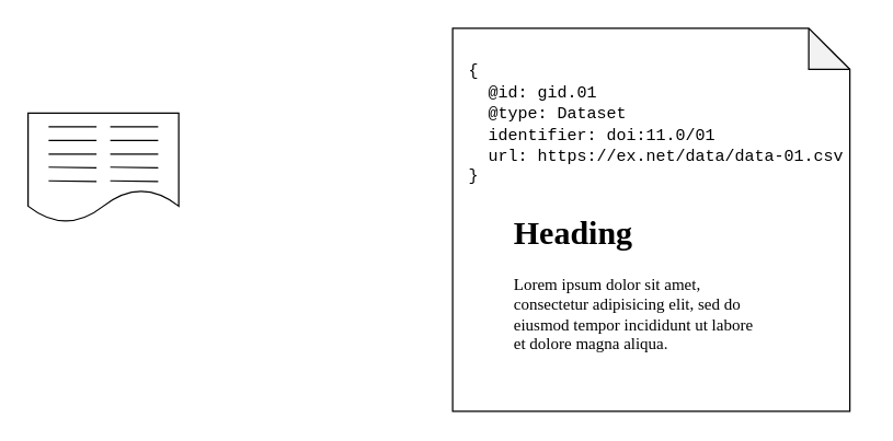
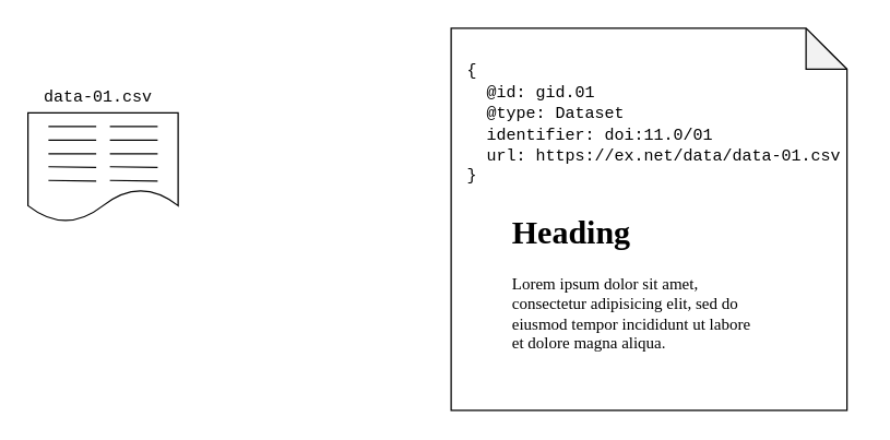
  <mxCell id="0" />
  <mxCell id="1" parent="0" />
  <mxCell id="2" value="" style="group" vertex="1" connectable="0" parent="1"><mxGeometry x="20" y="60" width="110" height="102" as="geometry" /></mxCell>
  <mxCell id="3" value="" style="group" vertex="1" connectable="0" parent="2"><mxGeometry y="22" width="110" height="80" as="geometry" /></mxCell>
  <mxCell id="4" value="" style="shape=document;whiteSpace=wrap;html=1;boundedLbl=1;container=0;" vertex="1" parent="3"><mxGeometry width="110" height="80" as="geometry" /></mxCell>
  <mxCell id="5" value="" style="group" vertex="1" connectable="0" parent="3"><mxGeometry x="15" y="10" width="35" height="40" as="geometry" /></mxCell>
  <mxCell id="6" value="" style="endArrow=none;html=1;" edge="1" parent="5"><mxGeometry x="-15" y="-10" width="50" height="50" as="geometry"><mxPoint y="10" as="sourcePoint" /><mxPoint x="35" y="10" as="targetPoint" /></mxGeometry></mxCell>
  <mxCell id="7" value="" style="endArrow=none;html=1;" edge="1" parent="5"><mxGeometry x="-15" y="-10" width="50" height="50" as="geometry"><mxPoint y="20" as="sourcePoint" /><mxPoint x="35" y="20" as="targetPoint" /></mxGeometry></mxCell>
  <mxCell id="8" value="" style="endArrow=none;html=1;" edge="1" parent="5"><mxGeometry x="-15" y="-10" width="50" height="50" as="geometry"><mxPoint y="29.5" as="sourcePoint" /><mxPoint x="35" y="30" as="targetPoint" /></mxGeometry></mxCell>
  <mxCell id="9" value="" style="endArrow=none;html=1;" edge="1" parent="5"><mxGeometry x="-15" y="-10" width="50" height="50" as="geometry"><mxPoint y="39.5" as="sourcePoint" /><mxPoint x="35" y="40" as="targetPoint" /></mxGeometry></mxCell>
  <mxCell id="10" value="" style="endArrow=none;html=1;" edge="1" parent="5"><mxGeometry x="-15" y="-10" width="50" height="50" as="geometry"><mxPoint as="sourcePoint" /><mxPoint x="35" as="targetPoint" /></mxGeometry></mxCell>
  <mxCell id="11" value="" style="group" vertex="1" connectable="0" parent="3"><mxGeometry x="60" y="10" width="35" height="40" as="geometry" /></mxCell>
  <mxCell id="12" value="" style="endArrow=none;html=1;" edge="1" parent="11"><mxGeometry x="-15" y="-10" width="50" height="50" as="geometry"><mxPoint y="10" as="sourcePoint" /><mxPoint x="35" y="10" as="targetPoint" /></mxGeometry></mxCell>
  <mxCell id="13" value="" style="endArrow=none;html=1;" edge="1" parent="11"><mxGeometry x="-15" y="-10" width="50" height="50" as="geometry"><mxPoint y="20" as="sourcePoint" /><mxPoint x="35" y="20" as="targetPoint" /></mxGeometry></mxCell>
  <mxCell id="14" value="" style="endArrow=none;html=1;" edge="1" parent="11"><mxGeometry x="-15" y="-10" width="50" height="50" as="geometry"><mxPoint y="29.5" as="sourcePoint" /><mxPoint x="35" y="30" as="targetPoint" /></mxGeometry></mxCell>
  <mxCell id="15" value="" style="endArrow=none;html=1;" edge="1" parent="11"><mxGeometry x="-15" y="-10" width="50" height="50" as="geometry"><mxPoint y="39.5" as="sourcePoint" /><mxPoint x="35" y="40" as="targetPoint" /></mxGeometry></mxCell>
  <mxCell id="16" value="" style="endArrow=none;html=1;" edge="1" parent="11"><mxGeometry x="-15" y="-10" width="50" height="50" as="geometry"><mxPoint as="sourcePoint" /><mxPoint x="35" as="targetPoint" /></mxGeometry></mxCell>
+ <mxCell id="17" value="&lt;font face=&quot;Cousine&quot; data-font-src=&quot;https://fonts.googleapis.com/css?family=Cousine&quot;&gt;data-01.csv&lt;/font&gt;" style="text;html=1;align=left;verticalAlign=middle;resizable=0;points=[];autosize=1;fontFamily=Verdana;" vertex="1" parent="2"><mxGeometry x="10" width="90" height="20" as="geometry" /></mxCell>
  <mxCell id="18" value="" style="group" vertex="1" connectable="0" parent="1"><mxGeometry x="330" y="20" width="300" height="280" as="geometry" /></mxCell>
  <mxCell id="19" value="&lt;font face=&quot;Cousine&quot; data-font-src=&quot;https://fonts.googleapis.com/css?family=Cousine&quot;&gt;&lt;br&gt;&lt;/font&gt;" style="shape=note;whiteSpace=wrap;html=1;backgroundOutline=1;darkOpacity=0.05;fontFamily=Verdana;align=left;" vertex="1" parent="18"><mxGeometry width="290" height="280" as="geometry" /></mxCell>
  <mxCell id="20" value="&lt;span style=&quot;font-family: &amp;#34;cousine&amp;#34;&quot;&gt;{&lt;/span&gt;&lt;br style=&quot;font-family: &amp;#34;cousine&amp;#34;&quot;&gt;&lt;span style=&quot;font-family: &amp;#34;cousine&amp;#34;&quot;&gt;&amp;nbsp; @id: gid.01&lt;/span&gt;&lt;br style=&quot;font-family: &amp;#34;cousine&amp;#34;&quot;&gt;&lt;span style=&quot;font-family: &amp;#34;cousine&amp;#34;&quot;&gt;&amp;nbsp; @type: Dataset&lt;/span&gt;&lt;br style=&quot;font-family: &amp;#34;cousine&amp;#34;&quot;&gt;&lt;span style=&quot;font-family: &amp;#34;cousine&amp;#34;&quot;&gt;&amp;nbsp; identifier: doi:11.0/01&lt;/span&gt;&lt;br style=&quot;font-family: &amp;#34;cousine&amp;#34;&quot;&gt;&lt;span style=&quot;font-family: &amp;#34;cousine&amp;#34;&quot;&gt;&amp;nbsp; url: https://ex.net/data/data-01.csv&lt;/span&gt;&lt;br style=&quot;font-family: &amp;#34;cousine&amp;#34;&quot;&gt;&lt;div&gt;&lt;span style=&quot;font-family: &amp;#34;cousine&amp;#34;&quot;&gt;}&lt;/span&gt;&lt;/div&gt;" style="text;html=1;align=left;verticalAlign=middle;resizable=0;points=[];autosize=1;fontFamily=Verdana;" vertex="1" parent="18"><mxGeometry x="10" y="20" width="290" height="100" as="geometry" /></mxCell>
  <mxCell id="21" value="&lt;h1&gt;Heading&lt;/h1&gt;&lt;p&gt;Lorem ipsum dolor sit amet, consectetur adipisicing elit, sed do eiusmod tempor incididunt ut labore et dolore magna aliqua.&lt;/p&gt;" style="text;html=1;strokeColor=none;fillColor=none;spacing=5;spacingTop=-20;whiteSpace=wrap;overflow=hidden;rounded=0;fontFamily=Verdana;" vertex="1" parent="18"><mxGeometry x="40" y="130" width="190" height="120" as="geometry" /></mxCell>
